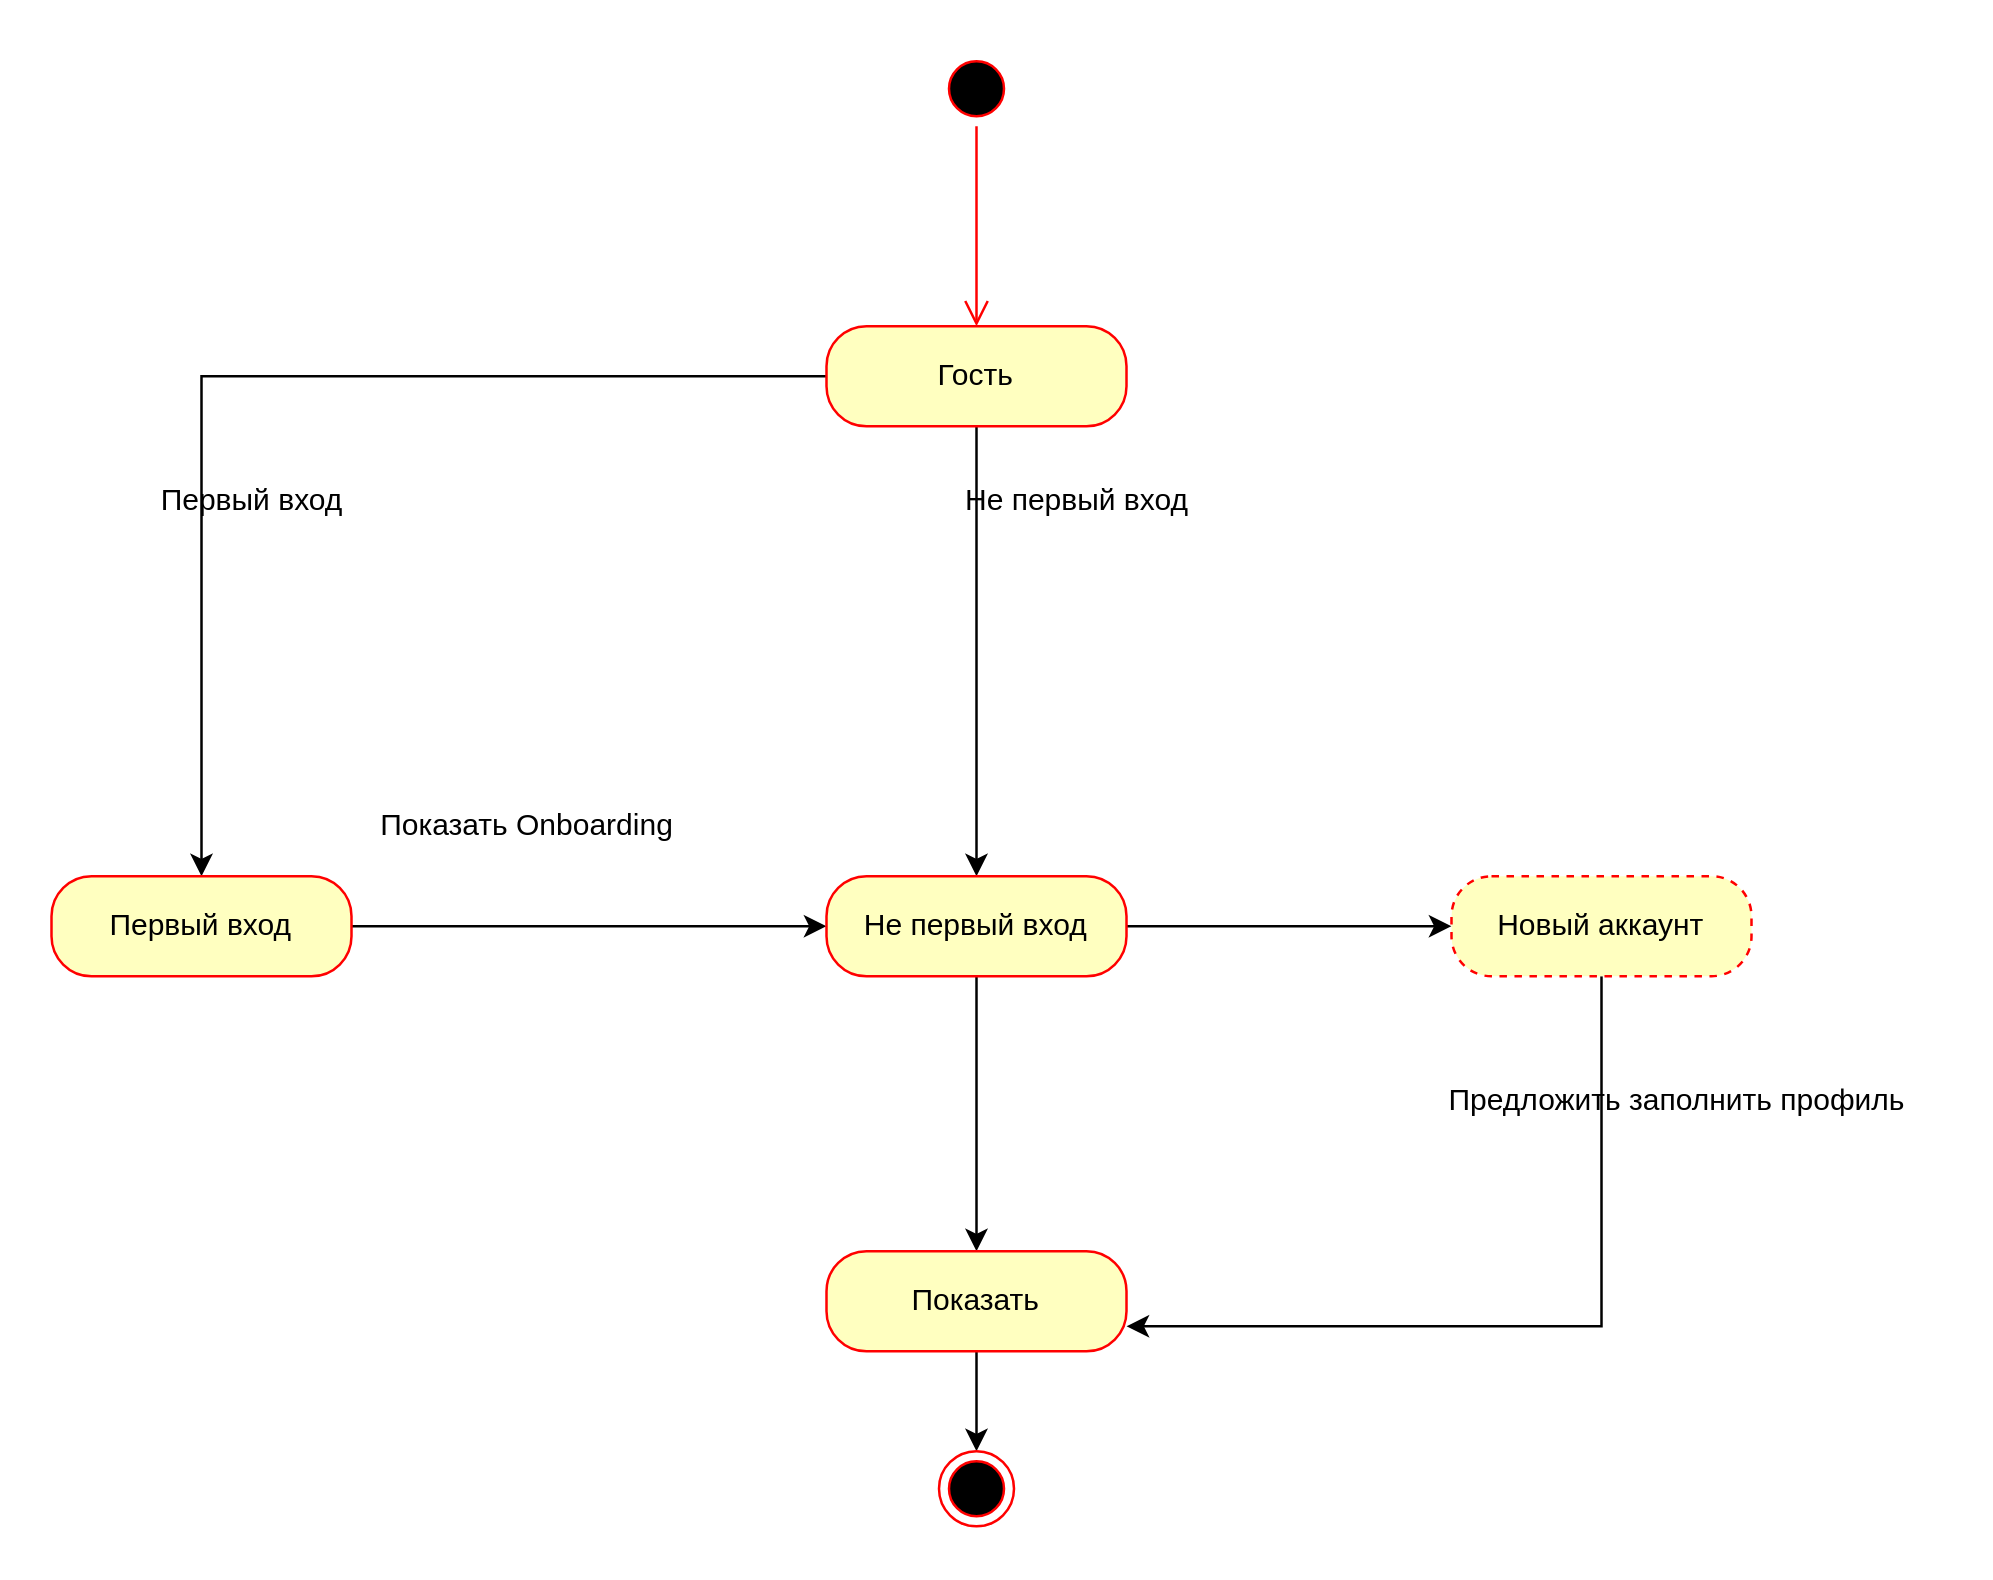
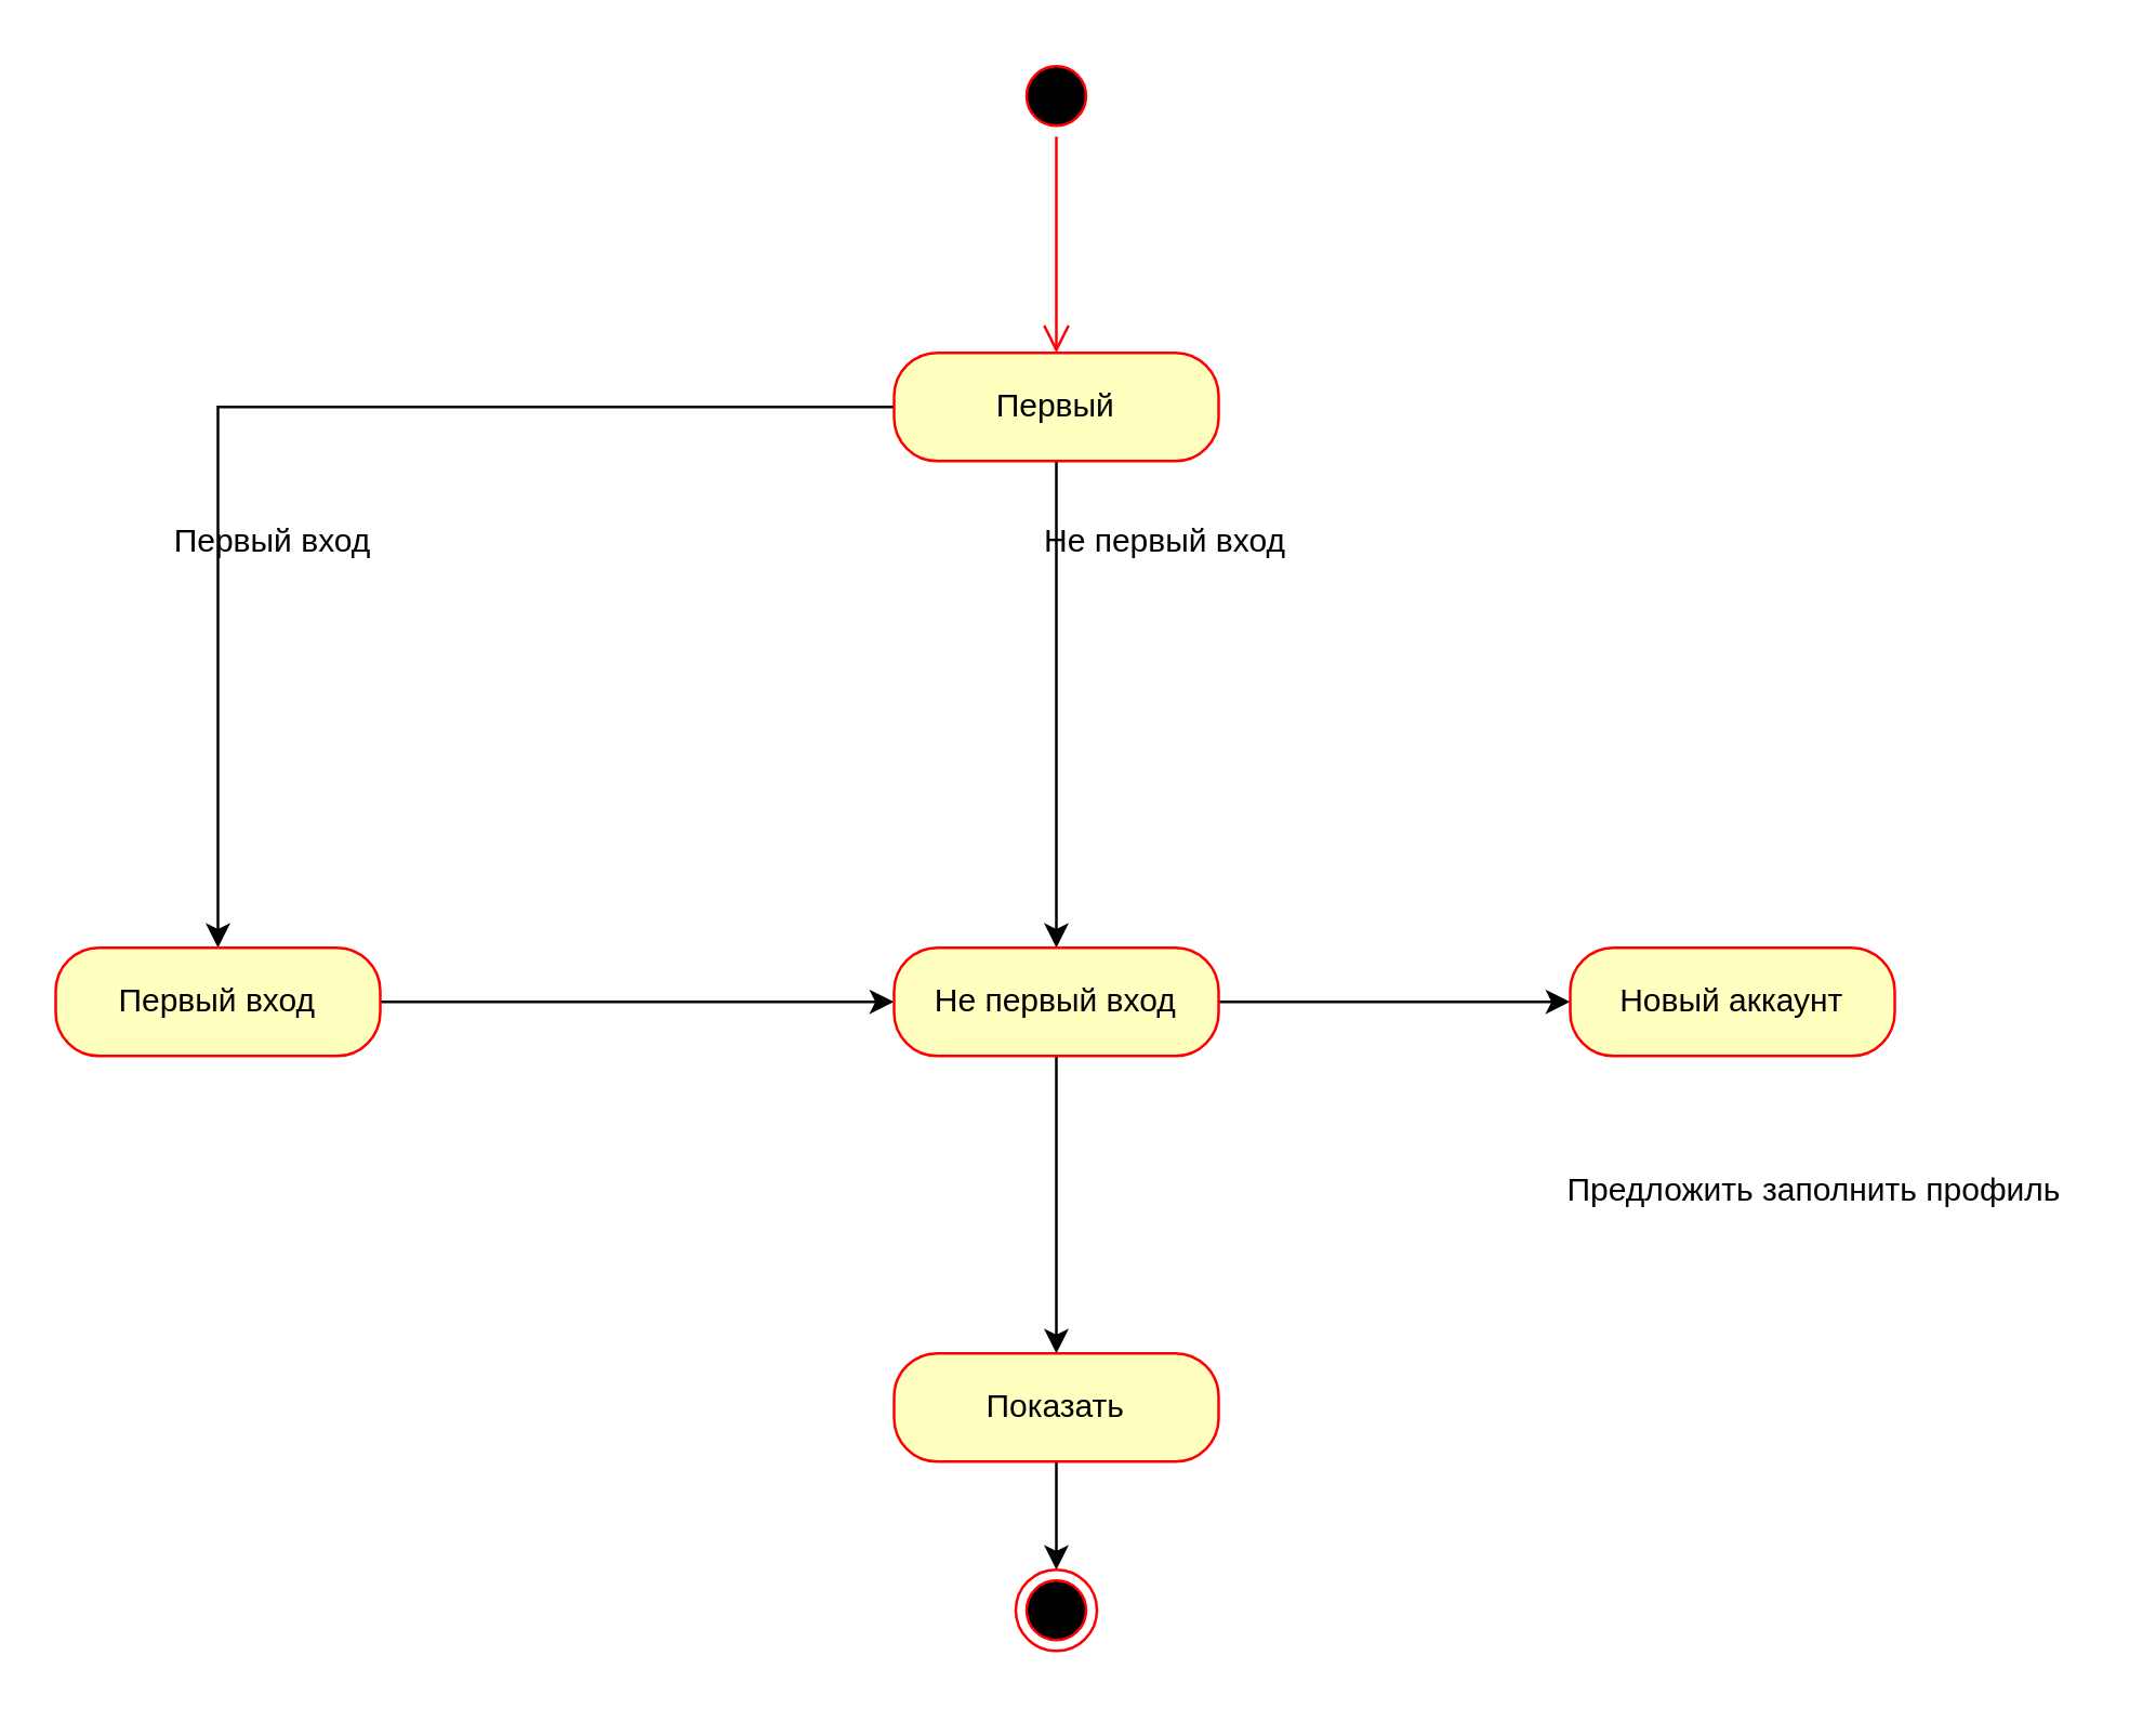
  <mxCell id="0" />
  <mxCell id="1" parent="0" />
  <mxCell id="2" value="" style="ellipse;html=1;shape=startState;fillColor=#000000;strokeColor=#ff0000;" vertex="1" parent="1"><mxGeometry x="375" width="30" height="30" as="geometry" y="20" /></mxCell>
  <mxCell id="3" value="" style="edgeStyle=orthogonalEdgeStyle;html=1;verticalAlign=bottom;endArrow=open;endSize=8;strokeColor=#ff0000;rounded=0;" edge="1" source="2" parent="1" target="6"><mxGeometry relative="1" as="geometry"><mxPoint x="390" y="110" as="targetPoint" /></mxGeometry></mxCell>
  <mxCell id="4" value="" style="edgeStyle=orthogonalEdgeStyle;rounded=0;orthogonalLoop=1;jettySize=auto;html=1;" edge="1" parent="1" source="6" target="8"><mxGeometry relative="1" as="geometry" /></mxCell>
  <mxCell id="5" value="" style="edgeStyle=orthogonalEdgeStyle;rounded=0;orthogonalLoop=1;jettySize=auto;html=1;" edge="1" parent="1" source="6" target="11"><mxGeometry relative="1" as="geometry" /></mxCell>
- <mxCell id="6" value="Гость" style="rounded=1;whiteSpace=wrap;html=1;arcSize=40;fontColor=#000000;fillColor=#ffffc0;strokeColor=#ff0000;" vertex="1" parent="1"><mxGeometry x="330" y="130" width="120" height="40" as="geometry" /></mxCell>
+ <mxCell id="6" value="Первый" style="rounded=1;whiteSpace=wrap;html=1;arcSize=40;fontColor=#000000;fillColor=#ffffc0;strokeColor=#ff0000;" vertex="1" parent="1"><mxGeometry x="330" y="130" width="120" height="40" as="geometry" /></mxCell>
  <mxCell id="7" value="" style="edgeStyle=orthogonalEdgeStyle;rounded=0;orthogonalLoop=1;jettySize=auto;html=1;" edge="1" parent="1" source="8" target="11"><mxGeometry relative="1" as="geometry" /></mxCell>
  <mxCell id="8" value="Первый вход" style="rounded=1;whiteSpace=wrap;html=1;arcSize=40;fontColor=#000000;fillColor=#ffffc0;strokeColor=#ff0000;" vertex="1" parent="1"><mxGeometry x="20" y="350" width="120" height="40" as="geometry" /></mxCell>
  <mxCell id="9" value="" style="edgeStyle=orthogonalEdgeStyle;rounded=0;orthogonalLoop=1;jettySize=auto;html=1;" edge="1" parent="1" source="11" target="16"><mxGeometry relative="1" as="geometry" /></mxCell>
  <mxCell id="10" value="" style="edgeStyle=orthogonalEdgeStyle;rounded=0;orthogonalLoop=1;jettySize=auto;html=1;" edge="1" parent="1" source="11" target="18"><mxGeometry relative="1" as="geometry" /></mxCell>
  <mxCell id="11" value="Не первый вход" style="rounded=1;whiteSpace=wrap;html=1;arcSize=40;fontColor=#000000;fillColor=#ffffc0;strokeColor=#ff0000;" vertex="1" parent="1"><mxGeometry x="330" y="350" width="120" height="40" as="geometry" /></mxCell>
  <mxCell id="12" value="Первый вход" style="text;html=1;align=center;verticalAlign=middle;resizable=0;points=[];autosize=1;strokeColor=none;fillColor=none;" vertex="1" parent="1"><mxGeometry x="50" y="185" width="100" height="30" as="geometry" /></mxCell>
  <mxCell id="13" value="Не первый вход" style="text;html=1;align=center;verticalAlign=middle;resizable=0;points=[];autosize=1;strokeColor=none;fillColor=none;" vertex="1" parent="1"><mxGeometry x="375" y="185" width="110" height="30" as="geometry" /></mxCell>
- <mxCell id="14" value="Показать Onboarding" style="text;html=1;align=center;verticalAlign=middle;resizable=0;points=[];autosize=1;strokeColor=none;fillColor=none;" vertex="1" parent="1"><mxGeometry x="140" y="315" width="140" height="30" as="geometry" /></mxCell>
- <mxCell id="15" value="" style="edgeStyle=orthogonalEdgeStyle;rounded=0;orthogonalLoop=1;jettySize=auto;html=1;" edge="1" parent="1" source="16" target="18"><mxGeometry relative="1" as="geometry"><Array as="points"><mxPoint x="640" y="530" /></Array></mxGeometry></mxCell>
- <mxCell id="16" value="Новый аккаунт" style="rounded=1;whiteSpace=wrap;html=1;arcSize=40;fontColor=#000000;fillColor=#ffffc0;strokeColor=#ff0000;dashed=1;" vertex="1" parent="1"><mxGeometry x="580" y="350" width="120" height="40" as="geometry" /></mxCell>
+ <mxCell id="16" value="Новый аккаунт" style="rounded=1;whiteSpace=wrap;html=1;arcSize=40;fontColor=#000000;fillColor=#ffffc0;strokeColor=#ff0000;" vertex="1" parent="1"><mxGeometry x="580" y="350" width="120" height="40" as="geometry" /></mxCell>
  <mxCell id="17" value="" style="edgeStyle=orthogonalEdgeStyle;rounded=0;orthogonalLoop=1;jettySize=auto;html=1;" edge="1" parent="1" source="18" target="20"><mxGeometry relative="1" as="geometry" /></mxCell>
  <mxCell id="18" value="Показать" style="rounded=1;whiteSpace=wrap;html=1;arcSize=40;fontColor=#000000;fillColor=#ffffc0;strokeColor=#ff0000;" vertex="1" parent="1"><mxGeometry x="330" y="500" width="120" height="40" as="geometry" /></mxCell>
  <mxCell id="19" value="Предложить заполнить профиль" style="text;html=1;align=center;verticalAlign=middle;resizable=0;points=[];autosize=1;strokeColor=none;fillColor=none;" vertex="1" parent="1"><mxGeometry x="565" y="425" width="210" height="30" as="geometry" /></mxCell>
  <mxCell id="20" value="" style="ellipse;html=1;shape=endState;fillColor=#000000;strokeColor=#ff0000;" vertex="1" parent="1"><mxGeometry x="375" y="580" width="30" height="30" as="geometry" /></mxCell>
